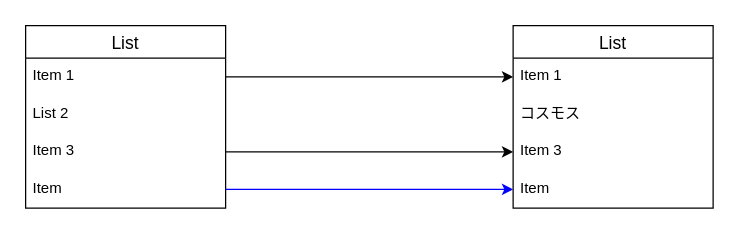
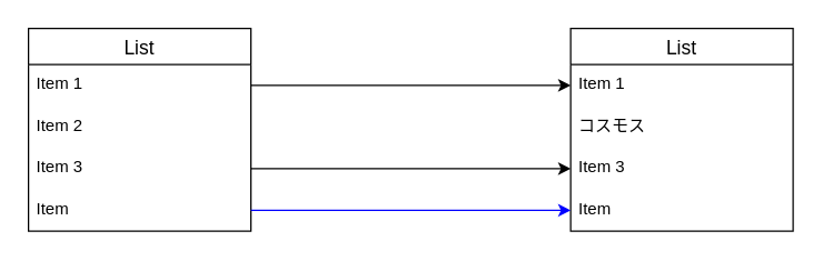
  <mxCell id="0" />
  <mxCell id="1" parent="0" />
  <mxCell id="2" value="List" style="swimlane;fontStyle=0;childLayout=stackLayout;horizontal=1;startSize=26;horizontalStack=0;resizeParent=1;resizeParentMax=0;resizeLast=0;collapsible=1;marginBottom=0;align=center;fontSize=14;" vertex="1" parent="1"><mxGeometry x="20" y="20" width="160" height="146" as="geometry" /></mxCell>
  <mxCell id="3" value="Item 1" style="text;strokeColor=none;fillColor=none;spacingLeft=4;spacingRight=4;overflow=hidden;rotatable=0;points=[[0,0.5],[1,0.5]];portConstraint=eastwest;fontSize=12;" vertex="1" parent="2"><mxGeometry y="26" width="160" height="30" as="geometry" /></mxCell>
- <mxCell id="4" value="List 2" style="text;strokeColor=none;fillColor=none;spacingLeft=4;spacingRight=4;overflow=hidden;rotatable=0;points=[[0,0.5],[1,0.5]];portConstraint=eastwest;fontSize=12;" vertex="1" parent="2"><mxGeometry y="56" width="160" height="30" as="geometry" /></mxCell>
+ <mxCell id="4" value="Item 2" style="text;strokeColor=none;fillColor=none;spacingLeft=4;spacingRight=4;overflow=hidden;rotatable=0;points=[[0,0.5],[1,0.5]];portConstraint=eastwest;fontSize=12;" vertex="1" parent="2"><mxGeometry y="56" width="160" height="30" as="geometry" /></mxCell>
  <mxCell id="5" value="Item 3" style="text;strokeColor=none;fillColor=none;spacingLeft=4;spacingRight=4;overflow=hidden;rotatable=0;points=[[0,0.5],[1,0.5]];portConstraint=eastwest;fontSize=12;" vertex="1" parent="2"><mxGeometry y="86" width="160" height="30" as="geometry" /></mxCell>
  <mxCell id="6" value="Item" style="text;strokeColor=none;fillColor=none;spacingLeft=4;spacingRight=4;overflow=hidden;rotatable=0;points=[[0,0.5],[1,0.5]];portConstraint=eastwest;fontSize=12;" vertex="1" parent="2"><mxGeometry y="116" width="160" height="30" as="geometry" /></mxCell>
  <mxCell id="7" value="List" style="swimlane;fontStyle=0;childLayout=stackLayout;horizontal=1;startSize=26;horizontalStack=0;resizeParent=1;resizeParentMax=0;resizeLast=0;collapsible=1;marginBottom=0;align=center;fontSize=14;" vertex="1" parent="1"><mxGeometry x="410" y="20" width="160" height="146" as="geometry" /></mxCell>
  <mxCell id="8" value="Item 1" style="text;strokeColor=none;fillColor=none;spacingLeft=4;spacingRight=4;overflow=hidden;rotatable=0;points=[[0,0.5],[1,0.5]];portConstraint=eastwest;fontSize=12;" vertex="1" parent="7"><mxGeometry y="26" width="160" height="30" as="geometry" /></mxCell>
  <mxCell id="9" value="コスモス" style="text;strokeColor=none;fillColor=none;spacingLeft=4;spacingRight=4;overflow=hidden;rotatable=0;points=[[0,0.5],[1,0.5]];portConstraint=eastwest;fontSize=12;fontFamily=Helvetica;" vertex="1" parent="7"><mxGeometry y="56" width="160" height="30" as="geometry" /></mxCell>
  <mxCell id="10" value="Item 3" style="text;strokeColor=none;fillColor=none;spacingLeft=4;spacingRight=4;overflow=hidden;rotatable=0;points=[[0,0.5],[1,0.5]];portConstraint=eastwest;fontSize=12;" vertex="1" parent="7"><mxGeometry y="86" width="160" height="30" as="geometry" /></mxCell>
  <mxCell id="11" value="Item" style="text;strokeColor=none;fillColor=none;spacingLeft=4;spacingRight=4;overflow=hidden;rotatable=0;points=[[0,0.5],[1,0.5]];portConstraint=eastwest;fontSize=12;" vertex="1" parent="7"><mxGeometry y="116" width="160" height="30" as="geometry" /></mxCell>
  <mxCell id="12" style="edgeStyle=none;html=1;exitX=1;exitY=0.5;exitDx=0;exitDy=0;entryX=0;entryY=0.5;entryDx=0;entryDy=0;" edge="1" parent="1" source="3" target="8"><mxGeometry relative="1" as="geometry" /></mxCell>
  <mxCell id="13" style="edgeStyle=none;html=1;exitX=1;exitY=0.5;exitDx=0;exitDy=0;entryX=0;entryY=0.5;entryDx=0;entryDy=0;" edge="1" parent="1" source="5" target="10"><mxGeometry relative="1" as="geometry" /></mxCell>
  <mxCell id="14" style="edgeStyle=none;html=1;exitX=1;exitY=0.5;exitDx=0;exitDy=0;entryX=0;entryY=0.5;entryDx=0;entryDy=0;targetPerimeterSpacing=0;strokeColor=#0000FF;" edge="1" parent="1" source="6" target="11"><mxGeometry relative="1" as="geometry" /></mxCell>
